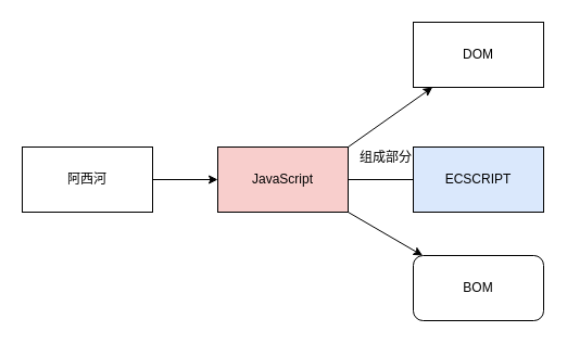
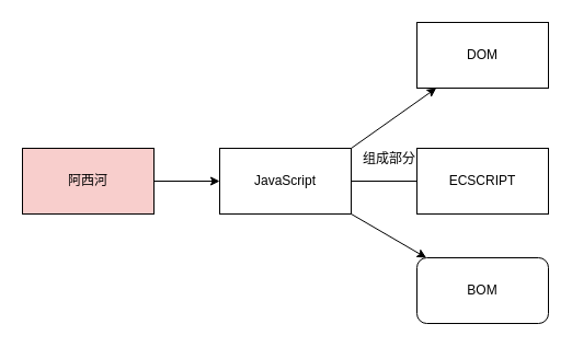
  <mxCell id="0" />
  <mxCell id="1" parent="0" />
- <mxCell id="2" value="阿西河&lt;br&gt;" style="rounded=0;whiteSpace=wrap;html=1;" vertex="1" parent="1"><mxGeometry x="20" y="135" width="120" height="60" as="geometry" /></mxCell>
+ <mxCell id="2" value="阿西河&lt;br&gt;" style="rounded=0;whiteSpace=wrap;html=1;fillColor=#f8cecc;" vertex="1" parent="1"><mxGeometry x="20" y="135" width="120" height="60" as="geometry" /></mxCell>
  <mxCell id="3" value="" style="endArrow=classic;html=1;" edge="1" parent="1"><mxGeometry width="50" height="50" relative="1" as="geometry"><mxPoint x="140" y="165" as="sourcePoint" /><mxPoint x="200" y="165" as="targetPoint" /></mxGeometry></mxCell>
- <mxCell id="4" value="JavaScript" style="rounded=0;whiteSpace=wrap;html=1;fillColor=#f8cecc;" vertex="1" parent="1"><mxGeometry x="200" y="135" width="120" height="60" as="geometry" /></mxCell>
+ <mxCell id="4" value="JavaScript" style="rounded=0;whiteSpace=wrap;html=1;" vertex="1" parent="1"><mxGeometry x="200" y="135" width="120" height="60" as="geometry" /></mxCell>
  <mxCell id="5" value="" style="endArrow=classic;html=1;" edge="1" parent="1"><mxGeometry width="50" height="50" relative="1" as="geometry"><mxPoint x="320" y="165" as="sourcePoint" /><mxPoint x="390" y="165" as="targetPoint" /></mxGeometry></mxCell>
  <mxCell id="6" value="组成部分" style="text;html=1;strokeColor=none;fillColor=none;align=center;verticalAlign=middle;whiteSpace=wrap;rounded=0;" vertex="1" parent="1"><mxGeometry x="330" y="135" width="50" height="20" as="geometry" /></mxCell>
- <mxCell id="7" value="ECSCRIPT" style="rounded=0;whiteSpace=wrap;html=1;fillColor=#dae8fc;" vertex="1" parent="1"><mxGeometry x="380" y="135" width="120" height="60" as="geometry" /></mxCell>
+ <mxCell id="7" value="ECSCRIPT" style="rounded=0;whiteSpace=wrap;html=1;" vertex="1" parent="1"><mxGeometry x="380" y="135" width="120" height="60" as="geometry" /></mxCell>
  <mxCell id="8" value="" style="endArrow=classic;html=1;" edge="1" parent="1" target="9"><mxGeometry width="50" height="50" relative="1" as="geometry"><mxPoint x="320" y="195" as="sourcePoint" /><mxPoint x="370" y="235" as="targetPoint" /></mxGeometry></mxCell>
  <mxCell id="9" value="BOM" style="whiteSpace=wrap;html=1;rounded=1;" vertex="1" parent="1"><mxGeometry x="380" y="235" width="120" height="60" as="geometry" /></mxCell>
  <mxCell id="10" value="DOM" style="rounded=0;whiteSpace=wrap;html=1;" vertex="1" parent="1"><mxGeometry x="380" y="20" width="120" height="60" as="geometry" /></mxCell>
  <mxCell id="11" value="" style="endArrow=classic;html=1;" edge="1" parent="1" target="10"><mxGeometry width="50" height="50" relative="1" as="geometry"><mxPoint x="320" y="135" as="sourcePoint" /><mxPoint x="370" y="85" as="targetPoint" /></mxGeometry></mxCell>
